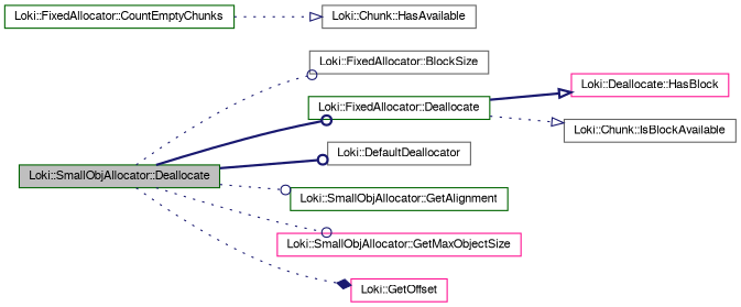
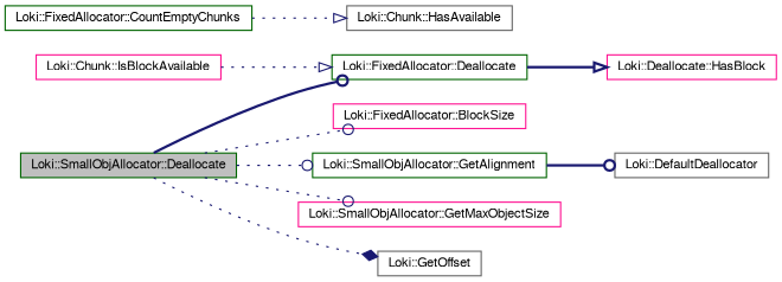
  digraph {
    rankdir=LR
    node [color=darkgreen fontname=FreeSans fontsize=10 shape=record]
    edge [arrowhead=odot color=midnightblue fontname=FreeSans fontsize=10 labelfontname=FreeSans labelfontsize=10 style=dotted]
    n1 [fillcolor=grey75 fontcolor=black height=0.2 label="Loki::SmallObjAllocator::Deallocate" style=filled width=0.4]
-   n2 [color=gray40 height=0.2 label="Loki::FixedAllocator::BlockSize" width=0.4]
+   n2 [color=deeppink height=0.2 label="Loki::FixedAllocator::BlockSize" width=0.4]
    n3 [height=0.2 label="Loki::FixedAllocator::Deallocate" width=0.4]
    n4 [color=gray40 height=0.2 label="Loki::DefaultDeallocator" width=0.4]
    n5 [height=0.2 label="Loki::SmallObjAllocator::GetAlignment" width=0.4]
    n6 [color=deeppink height=0.2 label="Loki::SmallObjAllocator::GetMaxObjectSize" width=0.4]
-   n7 [color=deeppink height=0.2 label="Loki::GetOffset" width=0.4]
+   n7 [color=gray40 height=0.2 label="Loki::GetOffset" width=0.4]
    n8 [color=deeppink height=0.2 label="Loki::Deallocate::HasBlock" width=0.4]
-   n9 [color=gray40 height=0.2 label="Loki::Chunk::IsBlockAvailable" width=0.4]
+   n9 [color=deeppink height=0.2 label="Loki::Chunk::IsBlockAvailable" width=0.4]
    n10 [height=0.2 label="Loki::FixedAllocator::CountEmptyChunks" width=0.4]
    n11 [color=gray40 height=0.2 label="Loki::Chunk::HasAvailable" width=0.4]
    n1 -> n2
    n1 -> n3 [style=bold]
-   n1 -> n4 [style=bold]
+   n5 -> n4 [style=bold]
    n1 -> n5
    n1 -> n6
    n1 -> n7 [arrowhead=diamond]
    n3 -> n8 [arrowhead=onormal style=bold]
-   n3 -> n9 [arrowhead=onormal]
+   n9 -> n3 [arrowhead=onormal]
    n10 -> n11 [arrowhead=onormal]
  }
